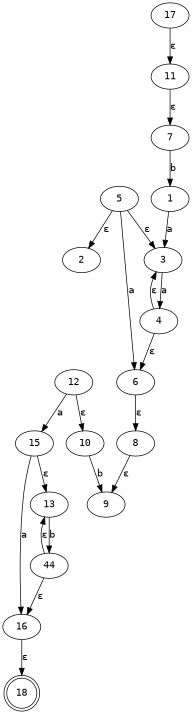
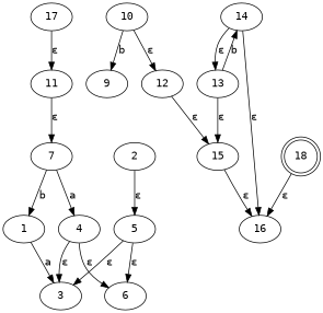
  digraph {
    fontname="DejaVu Sans Mono"
    node [fontname="DejaVu Sans Mono"]
    edge [fontname="DejaVu Sans Mono"]
    1
    3
    2
    5
    6
    4
-   8
    9
    7
    10
    12
    15
    11
    13
    16
-   14 [label=44]
+   14
    18 [shape=doublecircle]
    17
    1 -> 3 [label=a]
-   3 -> 4 [label=a]
-   5 -> 2 [label="ε"]
+   7 -> 4 [label=a]
+   2 -> 5 [label="ε"]
    5 -> 3 [label="ε"]
-   5 -> 6 [label=a]
-   6 -> 8 [label="ε"]
+   5 -> 6 [label="ε"]
    4 -> 3 [label="ε"]
    4 -> 6 [label="ε"]
-   8 -> 9 [label="ε"]
    7 -> 1 [label=b]
    10 -> 9 [label=b]
-   12 -> 10 [label="ε"]
-   12 -> 15 [label=a]
-   15 -> 13 [label="ε"]
-   15 -> 16 [label=a]
+   10 -> 12 [label="ε"]
+   12 -> 15 [label="ε"]
+   13 -> 15 [label="ε"]
+   15 -> 16 [label="ε"]
    11 -> 7 [label="ε"]
    13 -> 14 [label=b]
-   16 -> 18 [label="ε"]
+   18 -> 16 [label="ε"]
    14 -> 13 [label="ε"]
    14 -> 16 [label="ε"]
    17 -> 11 [label="ε"]
  }
